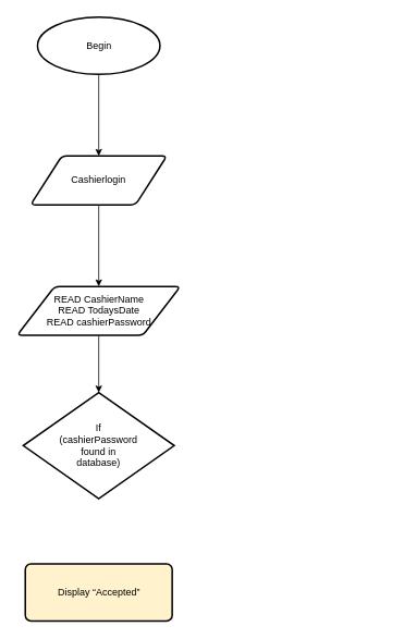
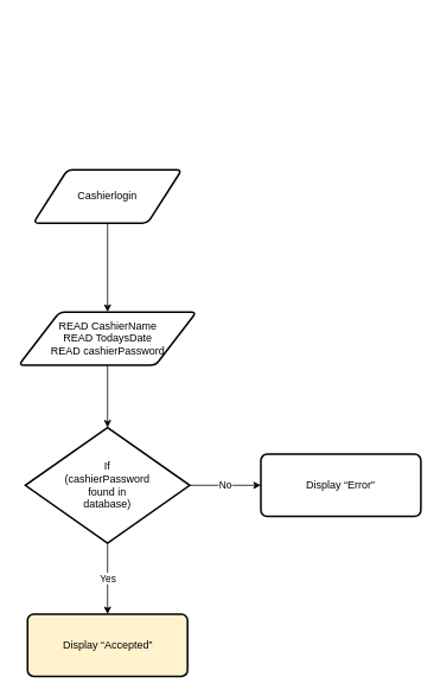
  <mxCell id="0" />
  <mxCell id="1" parent="0" />
+ <mxCell id="2" value="No" style="edgeStyle=orthogonalEdgeStyle;rounded=0;orthogonalLoop=1;jettySize=auto;html=1;entryX=0;entryY=0.5;entryDx=0;entryDy=0;" parent="1" source="4" target="8" edge="1"><mxGeometry relative="1" as="geometry" /></mxCell>
+ <mxCell id="3" value="Yes" style="edgeStyle=orthogonalEdgeStyle;rounded=0;orthogonalLoop=1;jettySize=auto;html=1;entryX=0.5;entryY=0;entryDx=0;entryDy=0;" parent="1" source="4" target="7" edge="1"><mxGeometry relative="1" as="geometry" /></mxCell>
  <mxCell id="4" value="If &lt;br&gt;(cashierPassword&lt;br&gt;found in &lt;br&gt;database)" style="strokeWidth=2;html=1;shape=mxgraph.flowchart.decision;whiteSpace=wrap;" parent="1" vertex="1"><mxGeometry x="28" y="480" width="185" height="130" as="geometry" /></mxCell>
  <mxCell id="5" style="edgeStyle=orthogonalEdgeStyle;rounded=0;orthogonalLoop=1;jettySize=auto;html=1;entryX=0.5;entryY=0;entryDx=0;entryDy=0;entryPerimeter=0;" parent="1" source="6" target="4" edge="1"><mxGeometry relative="1" as="geometry"><mxPoint x="118" y="260" as="targetPoint" /></mxGeometry></mxCell>
  <mxCell id="6" value="READ CashierName&lt;br&gt;READ TodaysDate&lt;br&gt;READ cashierPassword" style="shape=parallelogram;html=1;strokeWidth=2;perimeter=parallelogramPerimeter;whiteSpace=wrap;rounded=1;arcSize=12;size=0.23;" parent="1" vertex="1"><mxGeometry x="20.5" y="350" width="200" height="60" as="geometry" /></mxCell>
  <mxCell id="7" value="Display “Accepted”" style="rounded=1;whiteSpace=wrap;html=1;absoluteArcSize=1;arcSize=14;strokeWidth=2;fillColor=#fff2cc;" parent="1" vertex="1"><mxGeometry x="30.5" y="690" width="180" height="70" as="geometry" /></mxCell>
+ <mxCell id="8" value="Display “Error”" style="rounded=1;whiteSpace=wrap;html=1;absoluteArcSize=1;arcSize=14;strokeWidth=2;" parent="1" vertex="1"><mxGeometry x="293" y="510" width="180" height="70" as="geometry" /></mxCell>
  <mxCell id="9" style="edgeStyle=orthogonalEdgeStyle;rounded=0;orthogonalLoop=1;jettySize=auto;html=1;" parent="1" source="10" target="6" edge="1"><mxGeometry relative="1" as="geometry" /></mxCell>
  <mxCell id="10" value="Cashierlogin" style="shape=parallelogram;html=1;strokeWidth=2;perimeter=parallelogramPerimeter;whiteSpace=wrap;rounded=1;arcSize=12;size=0.23;" parent="1" vertex="1"><mxGeometry x="37" y="190" width="167" height="60" as="geometry" /></mxCell>
- <mxCell id="11" style="edgeStyle=orthogonalEdgeStyle;rounded=0;orthogonalLoop=1;jettySize=auto;html=1;entryX=0.5;entryY=0;entryDx=0;entryDy=0;" parent="1" source="12" target="10" edge="1"><mxGeometry relative="1" as="geometry" /></mxCell>
- <mxCell id="12" value="Begin" style="strokeWidth=2;html=1;shape=mxgraph.flowchart.start_1;whiteSpace=wrap;" parent="1" vertex="1"><mxGeometry x="45.5" y="20" width="150" height="70" as="geometry" /></mxCell>
